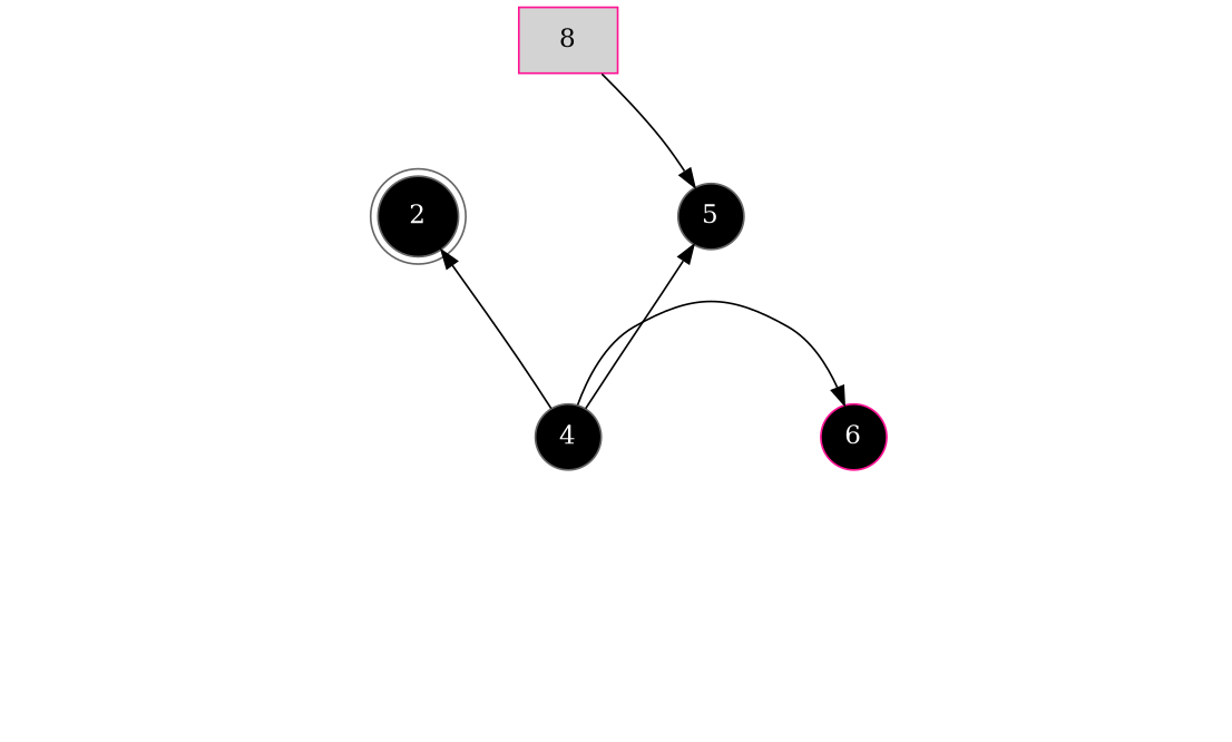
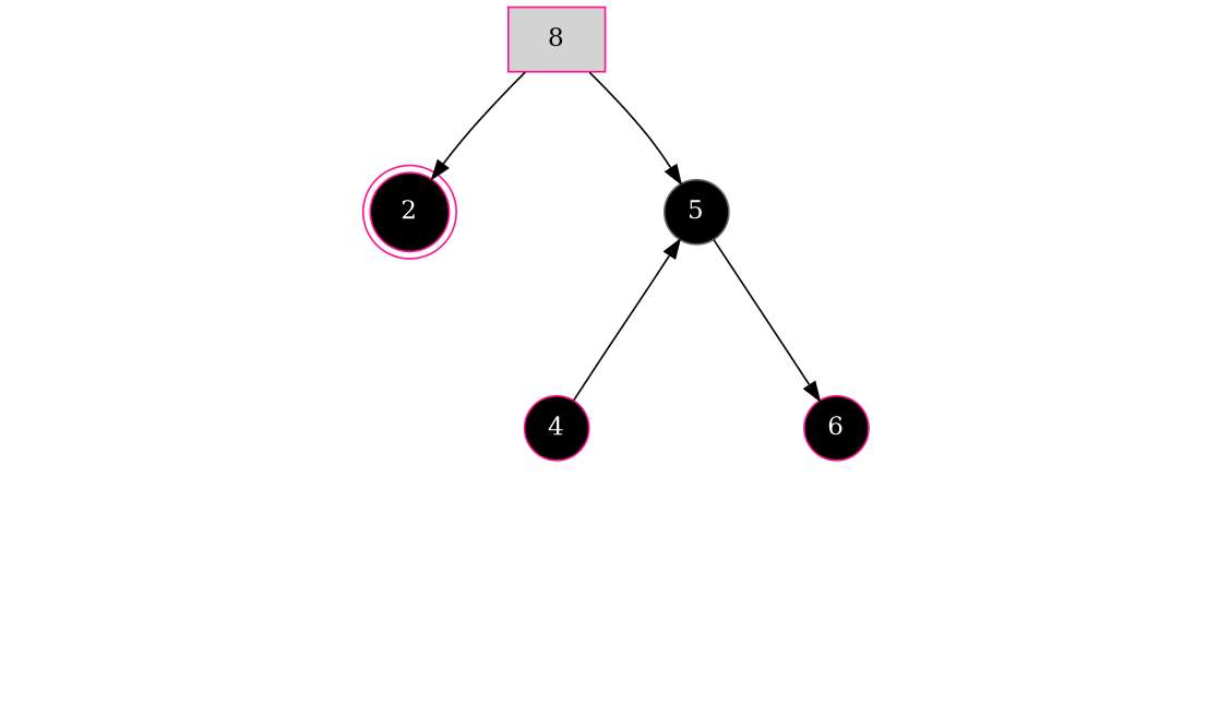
  digraph {
    fontname="DejaVu Serif"
    node [fontname="DejaVu Serif" shape=circle style=invis]
    edge [fontname="DejaVu Serif" style=invis]
    nila2l
    nila2m
    nila2r
    nila4l
    nila4m
    nila4r
    nila6l
    nila6m
    nila6r
-   n10 [color=gray40 fillcolor=black fontcolor=white label=4 style=filled]
+   n10 [color=deeppink fillcolor=black fontcolor=white label=4 style=filled]
    nila5m
    n12 [color=deeppink fillcolor=black fontcolor=white label=6 style=filled]
-   n13 [color=gray40 fillcolor=black fontcolor=white label=2 peripheries=2 style=filled]
+   n13 [color=deeppink fillcolor=black fontcolor=white label=2 peripheries=2 style=filled]
    nila3m
    n15 [color=gray40 fillcolor=black fontcolor=white label=5 style=filled]
    n16 [color=deeppink fillcolor=lightgray fontcolor=black label=8 shape=box style=filled]
    subgraph sub_1 {
      rank=same
      nila2l
      nila2m
      nila2r
    }
    subgraph sub_2 {
      rank=same
      nila4l
      nila4m
      nila4r
    }
    subgraph sub_3 {
      rank=same
      nila6l
      nila6m
      nila6r
    }
    subgraph sub_4 {
      rank=same
      n10
      nila5m
      n12
    }
    subgraph sub_5 {
      rank=same
      n13
      nila3m
      n15
    }
    nila2l -> nila2m
    nila2m -> nila2r
    nila4l -> nila4m
    nila4m -> nila4r
    nila6l -> nila6m
    nila6m -> nila6r
    n10 -> nila4l
    n10 -> nila4m
    n10 -> nila4r
    n10 -> nila5m
    n10 -> n15 [style=""]
    nila5m -> n12
    n12 -> nila6l
    n12 -> nila6m
    n12 -> nila6r
    n13 -> nila2l
    n13 -> nila2m
    n13 -> nila2r
    n13 -> nila3m
    nila3m -> n15
    n15 -> nila5m
-   n10 -> n12 [style=""]
-   n10 -> n13 [style=""]
+   n15 -> n12 [style=""]
+   n16 -> n13 [style=""]
    n16 -> nila3m
    n16 -> n15 [style=""]
  }
